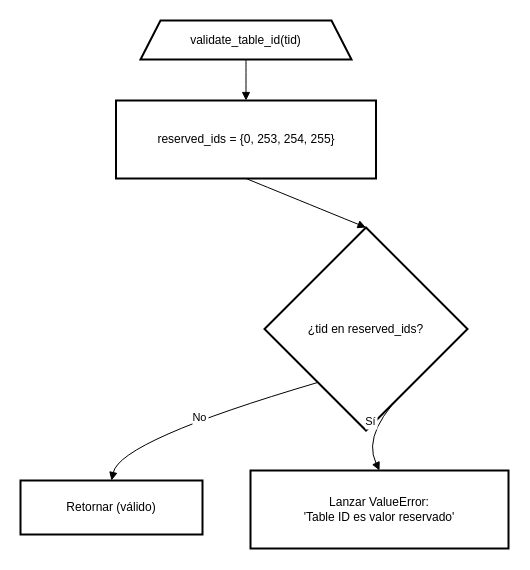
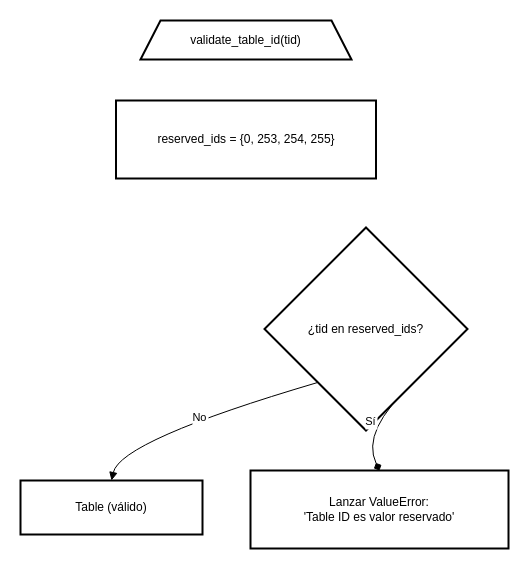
  <mxCell id="0" />
  <mxCell id="1" parent="0" />
  <mxCell id="2" value="validate_table_id(tid)" style="shape=trapezoid;perimeter=trapezoidPerimeter;fixedSize=1;strokeWidth=2;whiteSpace=wrap;" vertex="1" parent="1"><mxGeometry x="140" y="20" width="211" height="39" as="geometry" /></mxCell>
  <mxCell id="3" value="reserved_ids = {0, 253, 254, 255}" style="whiteSpace=wrap;strokeWidth=2;" vertex="1" parent="1"><mxGeometry x="115.5" y="100" width="260" height="78" as="geometry" /></mxCell>
  <mxCell id="4" value="¿tid en reserved_ids?" style="rhombus;strokeWidth=2;whiteSpace=wrap;" vertex="1" parent="1"><mxGeometry x="264" y="227" width="203" height="203" as="geometry" /></mxCell>
- <mxCell id="5" value="Retornar (válido)" style="whiteSpace=wrap;strokeWidth=2;" vertex="1" parent="1"><mxGeometry x="20" y="480" width="182" height="54" as="geometry" /></mxCell>
+ <mxCell id="5" value="Table (válido)" style="whiteSpace=wrap;strokeWidth=2;" vertex="1" parent="1"><mxGeometry x="20" y="480" width="182" height="54" as="geometry" /></mxCell>
  <mxCell id="6" value="Lanzar ValueError:&#10;        'Table ID es valor reservado'" style="whiteSpace=wrap;strokeWidth=2;" vertex="1" parent="1"><mxGeometry x="250" y="470" width="258" height="78" as="geometry" /></mxCell>
- <mxCell id="7" value="" style="curved=1;startArrow=none;endArrow=block;exitX=0.5;exitY=1;entryX=0.5;entryY=-0.01;rounded=0;exitDx=0;exitDy=0;" edge="1" parent="1" source="2" target="3"><mxGeometry relative="1" as="geometry"><Array as="points" /></mxGeometry></mxCell>
- <mxCell id="8" value="" style="curved=1;startArrow=none;endArrow=block;exitX=0.5;exitY=0.99;entryX=0.5;entryY=0;rounded=0;" edge="1" parent="1" source="3" target="4"><mxGeometry relative="1" as="geometry"><Array as="points" /></mxGeometry></mxCell>
  <mxCell id="9" value="No" style="curved=1;startArrow=none;endArrow=block;exitX=0.05;exitY=1;entryX=0.5;entryY=0;rounded=0;" edge="1" parent="1" source="4" target="5"><mxGeometry relative="1" as="geometry"><Array as="points"><mxPoint x="120" y="440" /></Array></mxGeometry></mxCell>
- <mxCell id="10" value="Sí" style="curved=1;startArrow=none;endArrow=block;exitX=0.95;exitY=1;entryX=0.5;entryY=0;rounded=0;" edge="1" parent="1" source="4" target="6"><mxGeometry relative="1" as="geometry"><Array as="points"><mxPoint x="360" y="430" /></Array></mxGeometry></mxCell>
+ <mxCell id="10" value="Sí" style="curved=1;startArrow=none;endArrow=diamond;exitX=0.95;exitY=1;entryX=0.5;entryY=0;rounded=0;" edge="1" parent="1" source="4" target="6"><mxGeometry relative="1" as="geometry"><Array as="points"><mxPoint x="360" y="430" /></Array></mxGeometry></mxCell>
